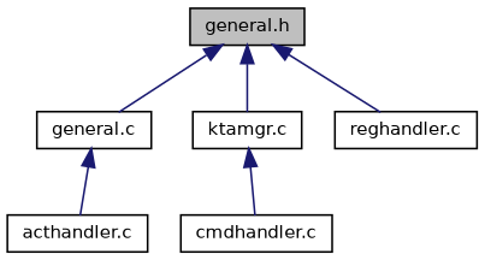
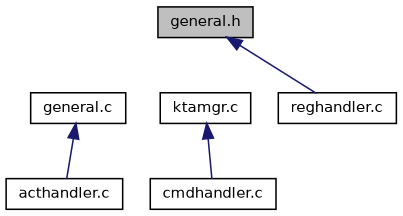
  digraph {
    node [color=black fillcolor=white fontname=Helvetica fontsize=10 shape=record style=filled]
    edge [color=midnightblue dir=back fontname=Helvetica fontsize=10 labelfontname=Helvetica labelfontsize=10 style=solid]
    n1 [fillcolor=grey75 fontcolor=black height=0.2 label="general.h" width=0.4]
    n2 [height=0.2 label="general.c" width=0.4]
    n3 [height=0.2 label="ktamgr.c" width=0.4]
    n4 [height=0.2 label="reghandler.c" width=0.4]
    n5 [height=0.2 label="acthandler.c" width=0.4]
    n6 [height=0.2 label="cmdhandler.c" width=0.4]
-   n1 -> n2
-   n1 -> n3
    n1 -> n4
    n2 -> n5
    n3 -> n6
  }
